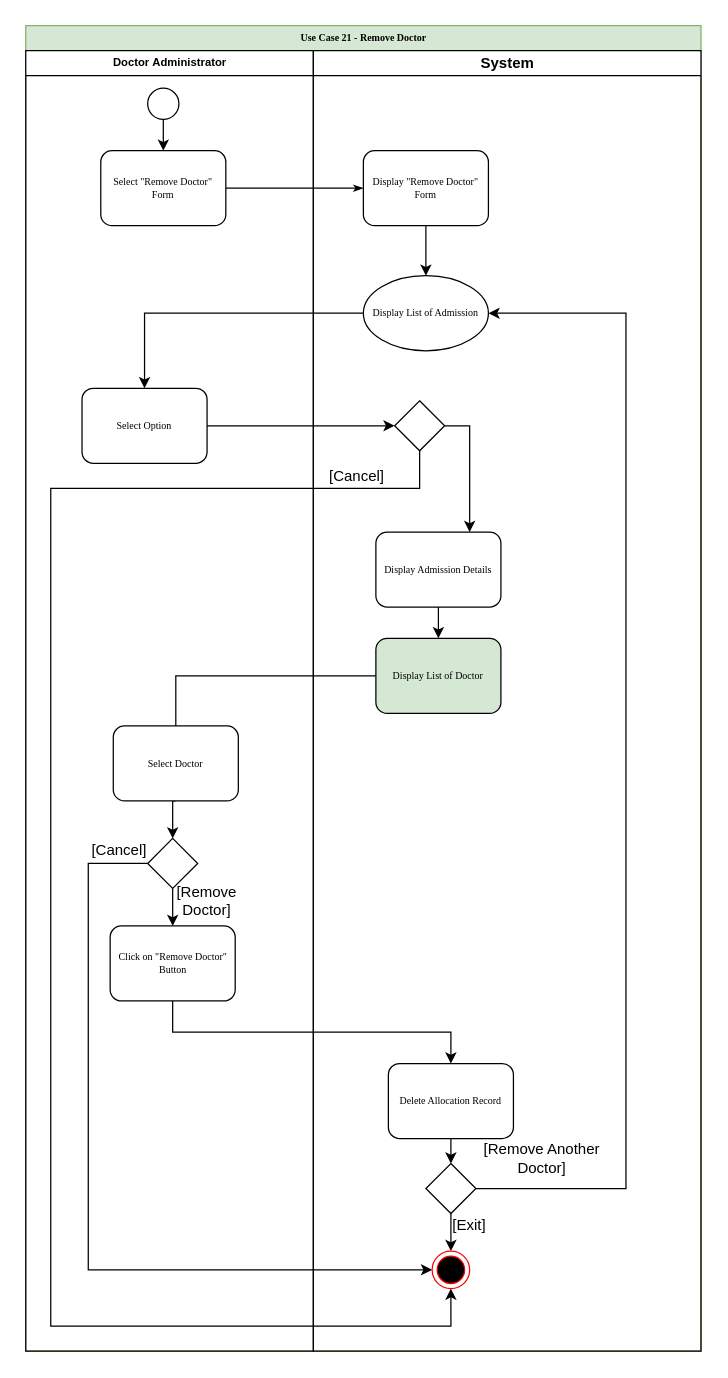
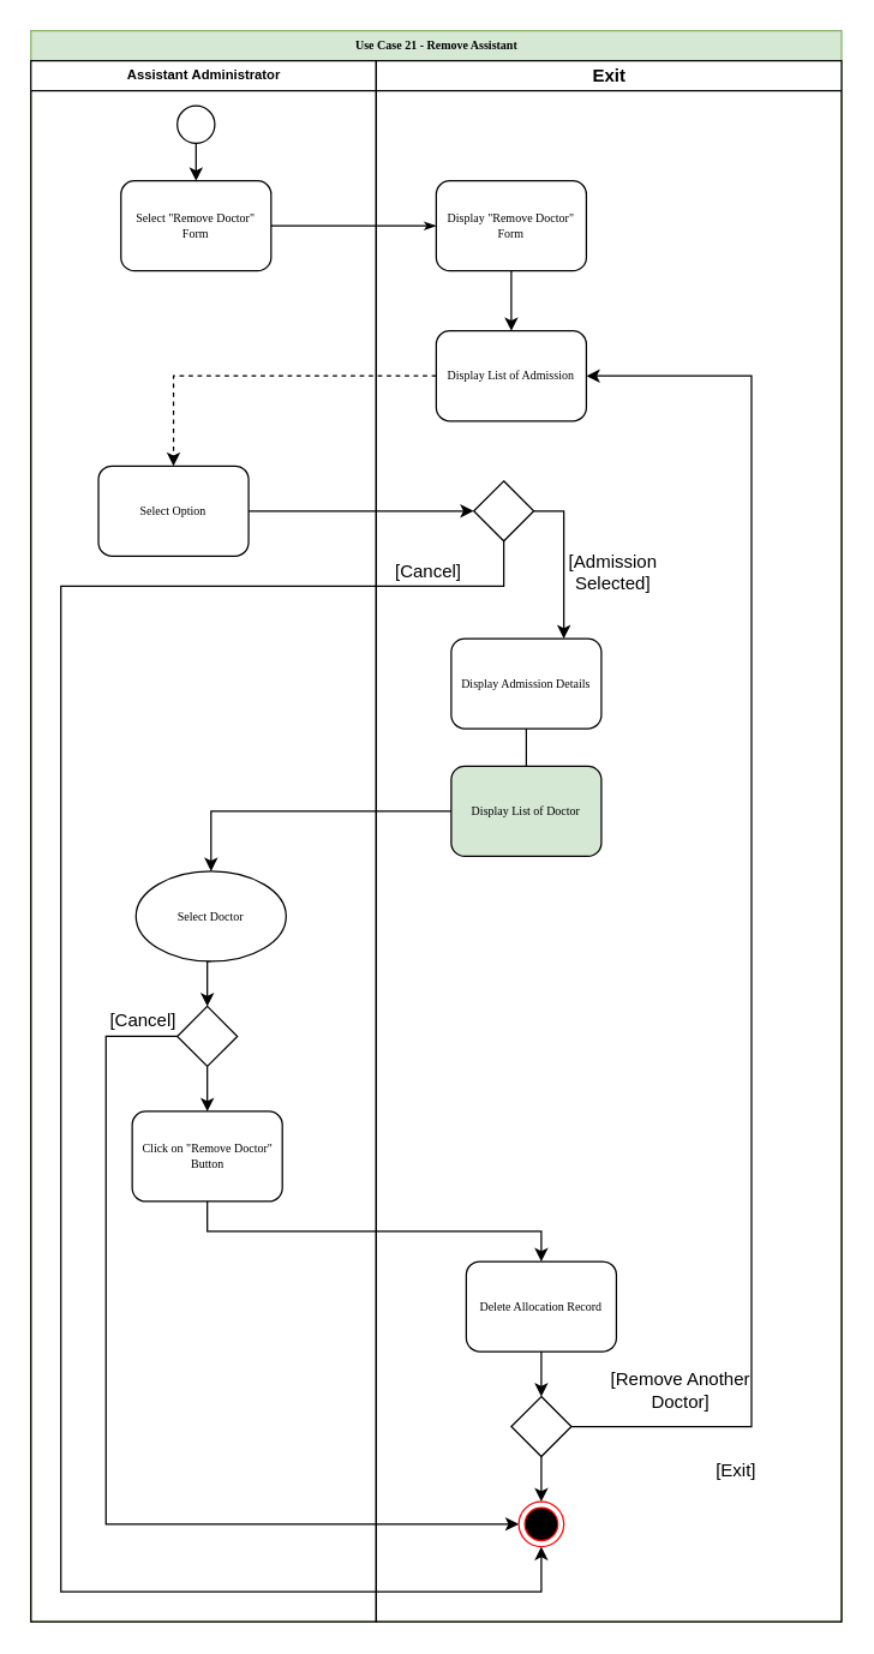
  <mxCell id="0" />
  <mxCell id="1" parent="0" />
- <mxCell id="2" value="Use Case 21 - Remove Doctor" style="swimlane;html=1;childLayout=stackLayout;startSize=20;rounded=0;shadow=0;labelBackgroundColor=none;strokeWidth=1;fontFamily=Verdana;fontSize=8;align=center;fillColor=#d5e8d4;strokeColor=#82b366;" parent="1" vertex="1"><mxGeometry x="20" y="20" width="540" height="1060" as="geometry" /></mxCell>
- <mxCell id="3" value="&lt;span lang=&quot;EN-NZ&quot; style=&quot;font-size: 9px ; font-family: &amp;#34;arial&amp;#34; , sans-serif&quot;&gt;Doctor&amp;nbsp;&lt;/span&gt;Administrator" style="swimlane;html=1;startSize=20;fontSize=9;" parent="2" vertex="1"><mxGeometry y="20" width="230" height="1040" as="geometry" /></mxCell>
+ <mxCell id="2" value="Use Case 21 - Remove Assistant" style="swimlane;html=1;childLayout=stackLayout;startSize=20;rounded=0;shadow=0;labelBackgroundColor=none;strokeWidth=1;fontFamily=Verdana;fontSize=8;align=center;fillColor=#d5e8d4;strokeColor=#82b366;" parent="1" vertex="1"><mxGeometry x="20" y="20" width="540" height="1060" as="geometry" /></mxCell>
+ <mxCell id="3" value="&lt;span lang=&quot;EN-NZ&quot; style=&quot;font-size: 9px ; font-family: &amp;#34;arial&amp;#34; , sans-serif&quot;&gt;Assistant&amp;nbsp;&lt;/span&gt;Administrator" style="swimlane;html=1;startSize=20;fontSize=9;" parent="2" vertex="1"><mxGeometry y="20" width="230" height="1040" as="geometry" /></mxCell>
  <mxCell id="4" value="" style="edgeStyle=orthogonalEdgeStyle;rounded=0;orthogonalLoop=1;jettySize=auto;html=1;" parent="3" source="6" target="7" edge="1"><mxGeometry relative="1" as="geometry" /></mxCell>
  <mxCell id="5" value="[Cancel]" style="text;html=1;strokeColor=none;fillColor=none;align=center;verticalAlign=middle;whiteSpace=wrap;rounded=0;" vertex="1" parent="3"><mxGeometry x="40" y="630" width="70" height="20" as="geometry" /></mxCell>
  <mxCell id="6" value="" style="ellipse;whiteSpace=wrap;html=1;aspect=fixed;" parent="3" vertex="1"><mxGeometry x="97.5" y="30" width="25" height="25" as="geometry" /></mxCell>
  <mxCell id="7" value="Select &quot;Remove Doctor&quot; Form" style="rounded=1;whiteSpace=wrap;html=1;shadow=0;labelBackgroundColor=none;strokeWidth=1;fontFamily=Verdana;fontSize=8;align=center;" parent="3" vertex="1"><mxGeometry x="60" y="80" width="100" height="60" as="geometry" /></mxCell>
  <mxCell id="8" value="Select Option" style="rounded=1;whiteSpace=wrap;html=1;shadow=0;labelBackgroundColor=none;strokeWidth=1;fontFamily=Verdana;fontSize=8;align=center;" parent="3" vertex="1"><mxGeometry x="45" y="270" width="100" height="60" as="geometry" /></mxCell>
  <mxCell id="9" style="edgeStyle=orthogonalEdgeStyle;rounded=0;orthogonalLoop=1;jettySize=auto;html=1;exitX=0.5;exitY=1;exitDx=0;exitDy=0;entryX=0.5;entryY=0;entryDx=0;entryDy=0;" edge="1" parent="3" source="10" target="12"><mxGeometry relative="1" as="geometry" /></mxCell>
- <mxCell id="10" value="Select Doctor" style="rounded=1;whiteSpace=wrap;html=1;shadow=0;labelBackgroundColor=none;strokeWidth=1;fontFamily=Verdana;fontSize=8;align=center;" parent="3" vertex="1"><mxGeometry x="70" y="540" width="100" height="60" as="geometry" /></mxCell>
+ <mxCell id="10" value="Select Doctor" style="ellipse;whiteSpace=wrap;html=1;shadow=0;labelBackgroundColor=none;strokeWidth=1;fontFamily=Verdana;fontSize=8;align=center;" parent="3" vertex="1"><mxGeometry x="70" y="540" width="100" height="60" as="geometry" /></mxCell>
  <mxCell id="11" style="edgeStyle=orthogonalEdgeStyle;rounded=0;orthogonalLoop=1;jettySize=auto;html=1;exitX=0.5;exitY=1;exitDx=0;exitDy=0;entryX=0.5;entryY=0;entryDx=0;entryDy=0;" edge="1" parent="3" source="12" target="13"><mxGeometry relative="1" as="geometry" /></mxCell>
  <mxCell id="12" value="" style="rhombus;whiteSpace=wrap;html=1;" vertex="1" parent="3"><mxGeometry x="97.5" y="630" width="40" height="40" as="geometry" /></mxCell>
  <mxCell id="13" value="Click on &quot;Remove Doctor&quot; Button" style="rounded=1;whiteSpace=wrap;html=1;shadow=0;labelBackgroundColor=none;strokeWidth=1;fontFamily=Verdana;fontSize=8;align=center;" parent="3" vertex="1"><mxGeometry x="67.5" y="700" width="100" height="60" as="geometry" /></mxCell>
- <mxCell id="14" value="[Remove Doctor]" style="text;html=1;strokeColor=none;fillColor=none;align=center;verticalAlign=middle;whiteSpace=wrap;rounded=0;" vertex="1" parent="3"><mxGeometry x="110" y="670" width="70" height="20" as="geometry" /></mxCell>
  <mxCell id="15" style="edgeStyle=orthogonalEdgeStyle;rounded=1;html=1;labelBackgroundColor=none;startArrow=none;startFill=0;startSize=5;endArrow=classicThin;endFill=1;endSize=5;jettySize=auto;orthogonalLoop=1;strokeWidth=1;fontFamily=Verdana;fontSize=8" parent="2" source="7" target="28" edge="1"><mxGeometry relative="1" as="geometry" /></mxCell>
- <mxCell id="16" style="edgeStyle=orthogonalEdgeStyle;rounded=0;orthogonalLoop=1;jettySize=auto;html=1;exitX=0;exitY=0.5;exitDx=0;exitDy=0;entryX=0.5;entryY=0;entryDx=0;entryDy=0;fontSize=9;" parent="2" source="29" target="8" edge="1"><mxGeometry relative="1" as="geometry" /></mxCell>
+ <mxCell id="16" style="edgeStyle=orthogonalEdgeStyle;rounded=0;orthogonalLoop=1;jettySize=auto;html=1;exitX=0;exitY=0.5;exitDx=0;exitDy=0;entryX=0.5;entryY=0;entryDx=0;entryDy=0;fontSize=9;dashed=1;" parent="2" source="29" target="8" edge="1"><mxGeometry relative="1" as="geometry" /></mxCell>
  <mxCell id="17" style="edgeStyle=orthogonalEdgeStyle;rounded=0;orthogonalLoop=1;jettySize=auto;html=1;exitX=1;exitY=0.5;exitDx=0;exitDy=0;entryX=0;entryY=0.5;entryDx=0;entryDy=0;fontSize=9;" parent="2" source="8" target="25" edge="1"><mxGeometry relative="1" as="geometry" /></mxCell>
  <mxCell id="18" style="edgeStyle=orthogonalEdgeStyle;rounded=0;orthogonalLoop=1;jettySize=auto;html=1;exitX=0.5;exitY=1;exitDx=0;exitDy=0;entryX=0.5;entryY=0;entryDx=0;entryDy=0;fontSize=9;" parent="2" source="13" target="34" edge="1"><mxGeometry relative="1" as="geometry" /></mxCell>
- <mxCell id="19" style="edgeStyle=orthogonalEdgeStyle;rounded=0;orthogonalLoop=1;jettySize=auto;html=1;exitX=0;exitY=0.5;exitDx=0;exitDy=0;entryX=0.5;entryY=0;entryDx=0;entryDy=0;endArrow=none;" edge="1" parent="2" source="27" target="10"><mxGeometry relative="1" as="geometry" /></mxCell>
+ <mxCell id="19" style="edgeStyle=orthogonalEdgeStyle;rounded=0;orthogonalLoop=1;jettySize=auto;html=1;exitX=0;exitY=0.5;exitDx=0;exitDy=0;entryX=0.5;entryY=0;entryDx=0;entryDy=0;" edge="1" parent="2" source="27" target="10"><mxGeometry relative="1" as="geometry" /></mxCell>
  <mxCell id="20" style="edgeStyle=orthogonalEdgeStyle;rounded=0;orthogonalLoop=1;jettySize=auto;html=1;exitX=0;exitY=0.5;exitDx=0;exitDy=0;entryX=0;entryY=0.5;entryDx=0;entryDy=0;" edge="1" parent="2" source="12" target="39"><mxGeometry relative="1" as="geometry"><Array as="points"><mxPoint x="50" y="670" /><mxPoint x="50" y="995" /></Array></mxGeometry></mxCell>
- <mxCell id="21" value="System" style="swimlane;html=1;startSize=20;" parent="2" vertex="1"><mxGeometry x="230" y="20" width="310" height="1040" as="geometry" /></mxCell>
+ <mxCell id="21" value="Exit" style="swimlane;html=1;startSize=20;" parent="2" vertex="1"><mxGeometry x="230" y="20" width="310" height="1040" as="geometry" /></mxCell>
  <mxCell id="22" value="[Cancel]" style="text;html=1;strokeColor=none;fillColor=none;align=center;verticalAlign=middle;whiteSpace=wrap;rounded=0;" parent="21" vertex="1"><mxGeometry y="331" width="70" height="20" as="geometry" /></mxCell>
  <mxCell id="23" style="edgeStyle=orthogonalEdgeStyle;rounded=0;orthogonalLoop=1;jettySize=auto;html=1;exitX=0.5;exitY=1;exitDx=0;exitDy=0;entryX=0.5;entryY=1;entryDx=0;entryDy=0;fontSize=9;" parent="21" source="25" target="39" edge="1"><mxGeometry relative="1" as="geometry"><Array as="points"><mxPoint x="85" y="350" /><mxPoint x="-210" y="350" /><mxPoint x="-210" y="1020" /><mxPoint x="110" y="1020" /></Array></mxGeometry></mxCell>
  <mxCell id="24" style="edgeStyle=orthogonalEdgeStyle;rounded=0;orthogonalLoop=1;jettySize=auto;html=1;exitX=1;exitY=0.5;exitDx=0;exitDy=0;entryX=0.75;entryY=0;entryDx=0;entryDy=0;fontSize=9;" parent="21" source="25" target="32" edge="1"><mxGeometry relative="1" as="geometry" /></mxCell>
  <mxCell id="25" value="" style="rhombus;whiteSpace=wrap;html=1;" parent="21" vertex="1"><mxGeometry x="65" y="280" width="40" height="40" as="geometry" /></mxCell>
  <mxCell id="26" style="edgeStyle=orthogonalEdgeStyle;rounded=0;orthogonalLoop=1;jettySize=auto;html=1;exitX=0.5;exitY=1;exitDx=0;exitDy=0;entryX=0.5;entryY=0;entryDx=0;entryDy=0;fontSize=9;" parent="21" source="28" target="29" edge="1"><mxGeometry relative="1" as="geometry" /></mxCell>
  <mxCell id="27" value="Display List of Doctor" style="rounded=1;whiteSpace=wrap;html=1;shadow=0;labelBackgroundColor=none;strokeWidth=1;fontFamily=Verdana;fontSize=8;align=center;fillColor=#d5e8d4;" vertex="1" parent="21"><mxGeometry x="50" y="470" width="100" height="60" as="geometry" /></mxCell>
  <mxCell id="28" value="Display &quot;Remove Doctor&quot; Form" style="rounded=1;whiteSpace=wrap;html=1;shadow=0;labelBackgroundColor=none;strokeWidth=1;fontFamily=Verdana;fontSize=8;align=center;" parent="21" vertex="1"><mxGeometry x="40" y="80" width="100" height="60" as="geometry" /></mxCell>
- <mxCell id="29" value="Display List of Admission" style="ellipse;whiteSpace=wrap;html=1;shadow=0;labelBackgroundColor=none;strokeWidth=1;fontFamily=Verdana;fontSize=8;align=center;" parent="21" vertex="1"><mxGeometry x="40" y="180" width="100" height="60" as="geometry" /></mxCell>
+ <mxCell id="29" value="Display List of Admission" style="rounded=1;whiteSpace=wrap;html=1;shadow=0;labelBackgroundColor=none;strokeWidth=1;fontFamily=Verdana;fontSize=8;align=center;" parent="21" vertex="1"><mxGeometry x="40" y="180" width="100" height="60" as="geometry" /></mxCell>
  <mxCell id="30" style="edgeStyle=orthogonalEdgeStyle;rounded=0;orthogonalLoop=1;jettySize=auto;html=1;exitX=1;exitY=0.5;exitDx=0;exitDy=0;entryX=1;entryY=0.5;entryDx=0;entryDy=0;fontSize=9;" parent="21" source="33" target="29" edge="1"><mxGeometry relative="1" as="geometry"><Array as="points"><mxPoint x="250" y="910" /><mxPoint x="250" y="210" /></Array></mxGeometry></mxCell>
- <mxCell id="31" style="edgeStyle=orthogonalEdgeStyle;rounded=0;orthogonalLoop=1;jettySize=auto;html=1;exitX=0.5;exitY=1;exitDx=0;exitDy=0;entryX=0.5;entryY=0;entryDx=0;entryDy=0;" edge="1" parent="21" source="32" target="27"><mxGeometry relative="1" as="geometry" /></mxCell>
+ <mxCell id="31" style="edgeStyle=orthogonalEdgeStyle;rounded=0;orthogonalLoop=1;jettySize=auto;html=1;exitX=0.5;exitY=1;exitDx=0;exitDy=0;entryX=0.5;entryY=0;entryDx=0;entryDy=0;endArrow=none;" edge="1" parent="21" source="32" target="27"><mxGeometry relative="1" as="geometry" /></mxCell>
  <mxCell id="32" value="Display Admission Details" style="rounded=1;whiteSpace=wrap;html=1;shadow=0;labelBackgroundColor=none;strokeWidth=1;fontFamily=Verdana;fontSize=8;align=center;" parent="21" vertex="1"><mxGeometry x="50" y="385" width="100" height="60" as="geometry" /></mxCell>
  <mxCell id="33" value="" style="rhombus;whiteSpace=wrap;html=1;" parent="21" vertex="1"><mxGeometry x="90" y="890" width="40" height="40" as="geometry" /></mxCell>
- <mxCell id="34" value="Delete Allocation Record" style="rounded=1;whiteSpace=wrap;html=1;shadow=0;labelBackgroundColor=none;strokeWidth=1;fontFamily=Verdana;fontSize=8;align=center;" parent="21" vertex="1"><mxGeometry x="60" y="810" width="100" height="60" as="geometry" /></mxCell>
- <mxCell id="35" value="[Exit]" style="text;html=1;strokeColor=none;fillColor=none;align=center;verticalAlign=middle;whiteSpace=wrap;rounded=0;" parent="21" vertex="1"><mxGeometry x="90" y="930" width="70" height="20" as="geometry" /></mxCell>
+ <mxCell id="34" value="Delete Allocation Record" style="rounded=1;whiteSpace=wrap;html=1;shadow=0;labelBackgroundColor=none;strokeWidth=1;fontFamily=Verdana;fontSize=8;align=center;" parent="21" vertex="1"><mxGeometry x="60" y="800" width="100" height="60" as="geometry" /></mxCell>
+ <mxCell id="35" value="[Exit]" style="text;html=1;strokeColor=none;fillColor=none;align=center;verticalAlign=middle;whiteSpace=wrap;rounded=0;" parent="21" vertex="1"><mxGeometry x="205" y="930" width="70" height="20" as="geometry" /></mxCell>
+ <mxCell id="36" value="[Admission Selected]" style="text;html=1;strokeColor=none;fillColor=none;align=center;verticalAlign=middle;whiteSpace=wrap;rounded=0;" parent="21" vertex="1"><mxGeometry x="123" y="331" width="70" height="20" as="geometry" /></mxCell>
  <mxCell id="37" style="edgeStyle=orthogonalEdgeStyle;rounded=0;orthogonalLoop=1;jettySize=auto;html=1;exitX=0.5;exitY=1;exitDx=0;exitDy=0;entryX=0.5;entryY=0;entryDx=0;entryDy=0;fontSize=9;" parent="21" source="34" target="33" edge="1"><mxGeometry relative="1" as="geometry" /></mxCell>
  <mxCell id="38" style="edgeStyle=orthogonalEdgeStyle;rounded=0;orthogonalLoop=1;jettySize=auto;html=1;exitX=0.5;exitY=1;exitDx=0;exitDy=0;entryX=0.5;entryY=0;entryDx=0;entryDy=0;fontSize=9;" parent="21" source="33" target="39" edge="1"><mxGeometry relative="1" as="geometry" /></mxCell>
  <mxCell id="39" value="" style="ellipse;html=1;shape=endState;fillColor=#000000;strokeColor=#ff0000;" parent="21" vertex="1"><mxGeometry x="95" y="960" width="30" height="30" as="geometry" /></mxCell>
- <mxCell id="40" value="[Remove Another Doctor]" style="text;html=1;strokeColor=none;fillColor=none;align=center;verticalAlign=middle;whiteSpace=wrap;rounded=0;" parent="21" vertex="1"><mxGeometry x="133" y="876" width="100" height="20" as="geometry" /></mxCell>
+ <mxCell id="40" value="[Remove Another Doctor]" style="text;html=1;strokeColor=none;fillColor=none;align=center;verticalAlign=middle;whiteSpace=wrap;rounded=0;" parent="21" vertex="1"><mxGeometry x="153" y="876" width="100" height="20" as="geometry" /></mxCell>
